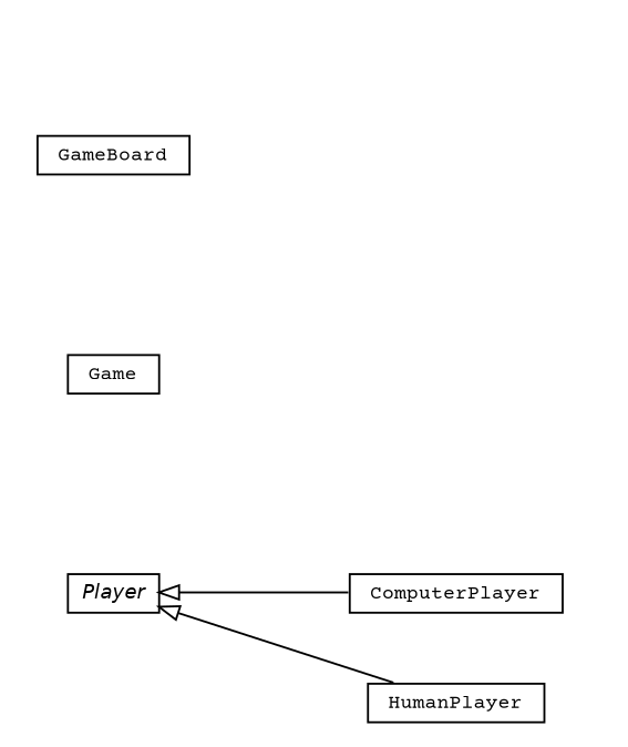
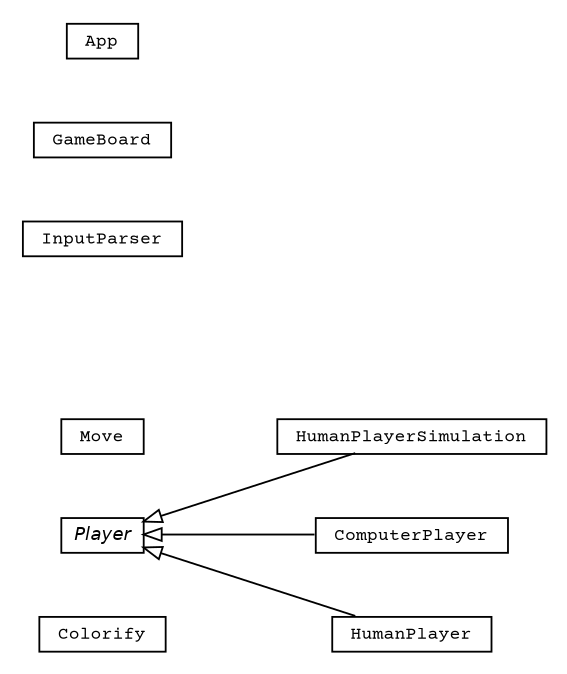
  digraph {
    nodesep=0.25
    ranksep=0.5
    rankdir=LR
    fontname="Courier Prime"
    node [fontcolor=black fontname="Courier Prime" fontsize=10.0 shape=plaintext]
    edge [arrowtail=empty dir=back fontname="Courier Prime" fontsize=10 headport=p labelfontname=Helvetica labelfontsize=10 tailport=p]
+   n1 [label=<<table title="com.mygames.Colorify" border="0" cellborder="1" cellspacing="0" cellpadding="2" port="p" href="./Colorify.html"> 		<tr><td><table border="0" cellspacing="0" cellpadding="1"> <tr><td align="center" balign="center"> Colorify </td></tr> 		</table></td></tr> 		</table>>]
+   n2 [label=<<table title="com.mygames.HumanPlayerSimulation" border="0" cellborder="1" cellspacing="0" cellpadding="2" port="p" href="./HumanPlayerSimulation.html"> 		<tr><td><table border="0" cellspacing="0" cellpadding="1"> <tr><td align="center" balign="center"> HumanPlayerSimulation </td></tr> 		</table></td></tr> 		</table>>]
    n3 [label=<<table title="com.mygames.ComputerPlayer" border="0" cellborder="1" cellspacing="0" cellpadding="2" port="p" href="./ComputerPlayer.html"> 		<tr><td><table border="0" cellspacing="0" cellpadding="1"> <tr><td align="center" balign="center"> ComputerPlayer </td></tr> 		</table></td></tr> 		</table>>]
+   n4 [label=<<table title="com.mygames.Move" border="0" cellborder="1" cellspacing="0" cellpadding="2" port="p" href="./Move.html"> 		<tr><td><table border="0" cellspacing="0" cellpadding="1"> <tr><td align="center" balign="center"> Move </td></tr> 		</table></td></tr> 		</table>>]
    n5 [label=<<table title="com.mygames.HumanPlayer" border="0" cellborder="1" cellspacing="0" cellpadding="2" port="p" href="./HumanPlayer.html"> 		<tr><td><table border="0" cellspacing="0" cellpadding="1"> <tr><td align="center" balign="center"> HumanPlayer </td></tr> 		</table></td></tr> 		</table>>]
-   n6 [label=<<table title="com.mygames.Game" border="0" cellborder="1" cellspacing="0" cellpadding="2" port="p" href="./Game.html"> 		<tr><td><table border="0" cellspacing="0" cellpadding="1"> <tr><td align="center" balign="center"> Game </td></tr> 		</table></td></tr> 		</table>>]
+   n7 [label=<<table title="com.mygames.InputParser" border="0" cellborder="1" cellspacing="0" cellpadding="2" port="p" href="./InputParser.html"> 		<tr><td><table border="0" cellspacing="0" cellpadding="1"> <tr><td align="center" balign="center"> InputParser </td></tr> 		</table></td></tr> 		</table>>]
    n8 [label=<<table title="com.mygames.GameBoard" border="0" cellborder="1" cellspacing="0" cellpadding="2" port="p" href="./GameBoard.html"> 		<tr><td><table border="0" cellspacing="0" cellpadding="1"> <tr><td align="center" balign="center"> GameBoard </td></tr> 		</table></td></tr> 		</table>>]
    n9 [label=<<table title="com.mygames.Player" border="0" cellborder="1" cellspacing="0" cellpadding="2" port="p" href="./Player.html"> 		<tr><td><table border="0" cellspacing="0" cellpadding="1"> <tr><td align="center" balign="center"><font face="Helvetica-Oblique"> Player </font></td></tr> 		</table></td></tr> 		</table>>]
+   n10 [label=<<table title="com.mygames.App" border="0" cellborder="1" cellspacing="0" cellpadding="2" port="p" href="./App.html"> 		<tr><td><table border="0" cellspacing="0" cellpadding="1"> <tr><td align="center" balign="center"> App </td></tr> 		</table></td></tr> 		</table>>]
+   n9 -> n2
    n9 -> n3
    n9 -> n5
  }
